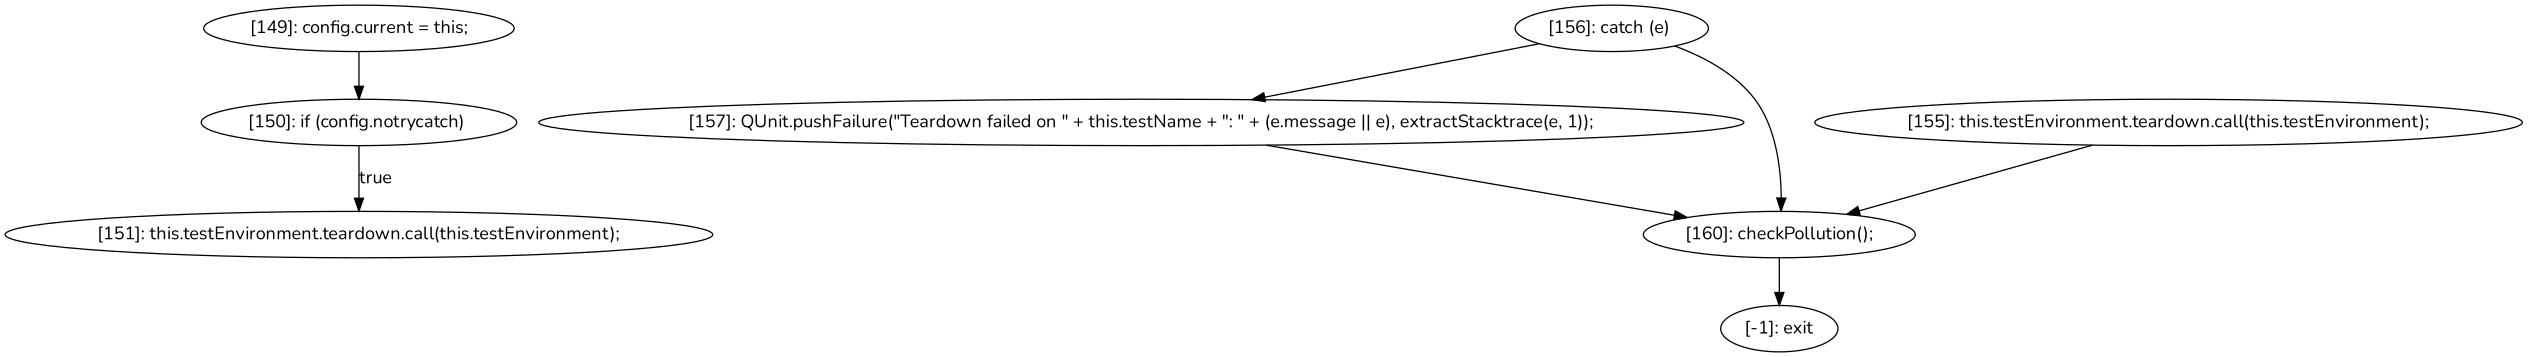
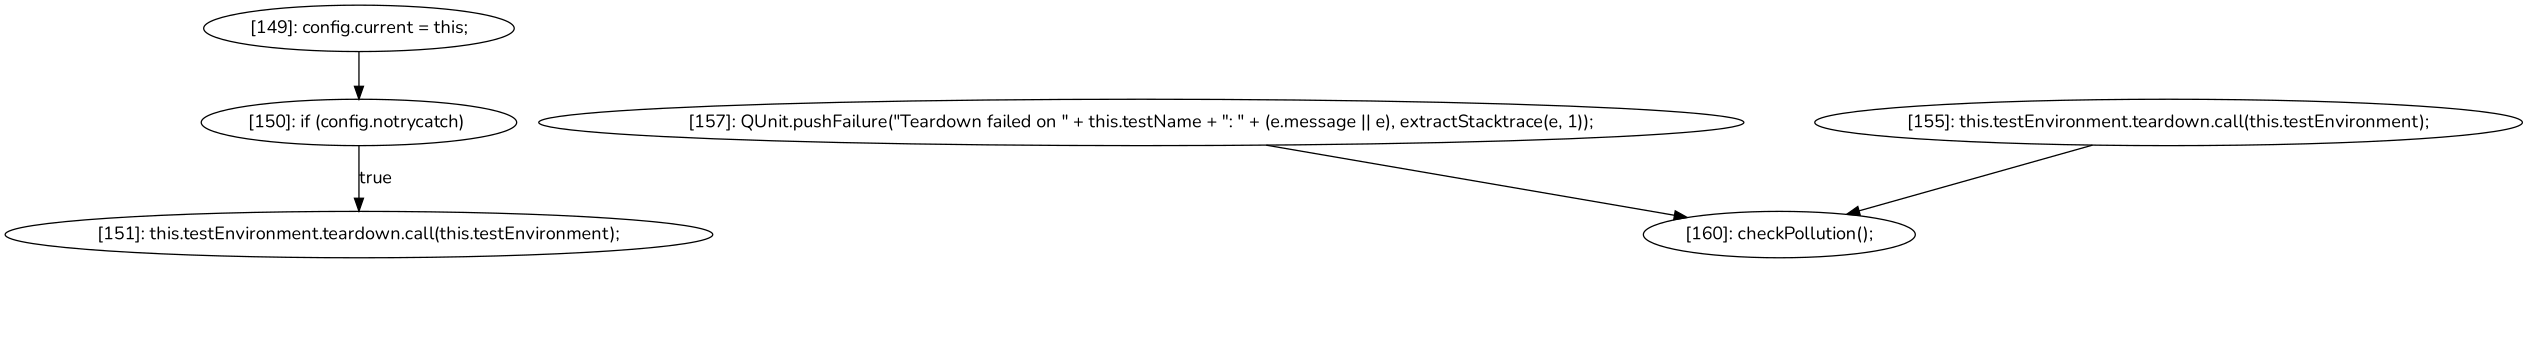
  digraph {
    fontname=Nunito
    node [fontname=Nunito]
    edge [fontname=Nunito]
    n1 [label="[151]: this.testEnvironment.teardown.call(this.testEnvironment);\n"]
    n2 [label="[157]: QUnit.pushFailure(\"Teardown failed on \" + this.testName + \": \" + (e.message || e), extractStacktrace(e, 1));\n"]
    n3 [label="[160]: checkPollution();\n"]
-   n4 [label="[-1]: exit"]
-   n5 [label="[156]: catch (e) "]
    n6 [label="[155]: this.testEnvironment.teardown.call(this.testEnvironment);\n"]
    n7 [label="[149]: config.current = this;\n"]
    n8 [label="[150]: if (config.notrycatch) "]
    n2 -> n3
-   n3 -> n4
-   n5 -> n2
-   n5 -> n3
    n6 -> n3
    n7 -> n8
    n8 -> n1 [label=true]
  }
